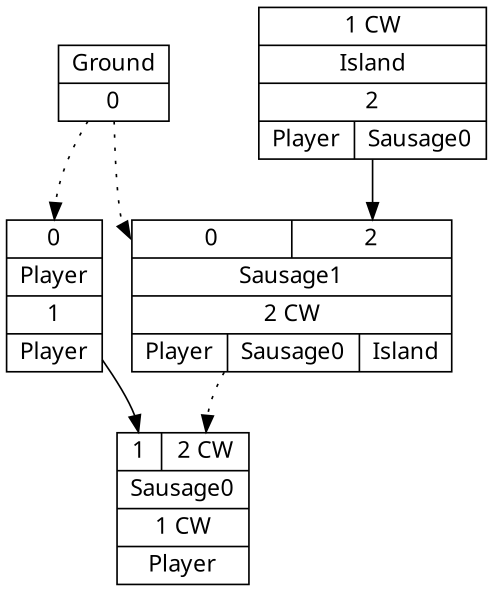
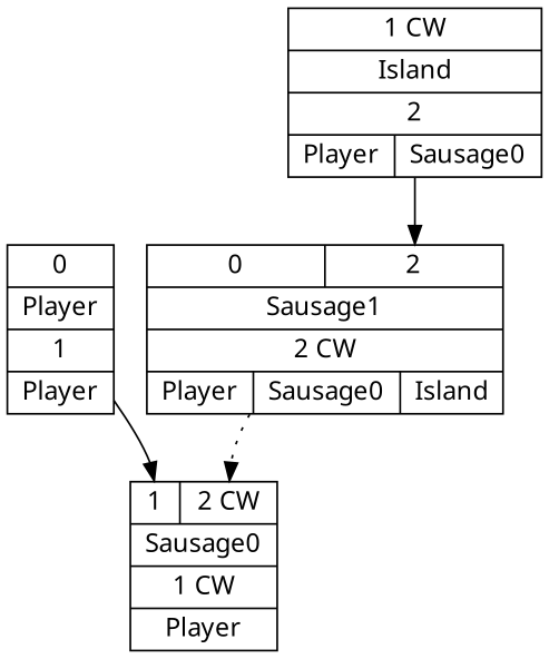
  digraph {
    fontname="Noto Sans"
    node [fontname="Noto Sans" shape=record]
    edge [fontname="Noto Sans" headport=GroundP style=dotted]
    n1 [label="{{<GroundP>0}|{Player}|<PlayerOUT>1|{Player}}"]
    n2 [label="{{<Player>1|<Sausage1P>2 CW}|{Sausage0}|<Sausage0OUT>1 CW|{Player}}"]
-   n3 [label="{{Ground}|<GroundOUT>0}"]
    n4 [label="{{<GroundP>0|<Island>2}|{Sausage1}|<Sausage1OUT>2 CW|{Player|Sausage0|Island}}"]
    n5 [label="{{<Sausage0P>1 CW}|{Island}|<IslandOUT>2|{Player|Sausage0}}"]
    n1 -> n2 [headport=Player style=""]
-   n3 -> n1
-   n3 -> n4
    n4 -> n2 [headport=Sausage1P]
    n5 -> n4 [headport=Island style=""]
  }
